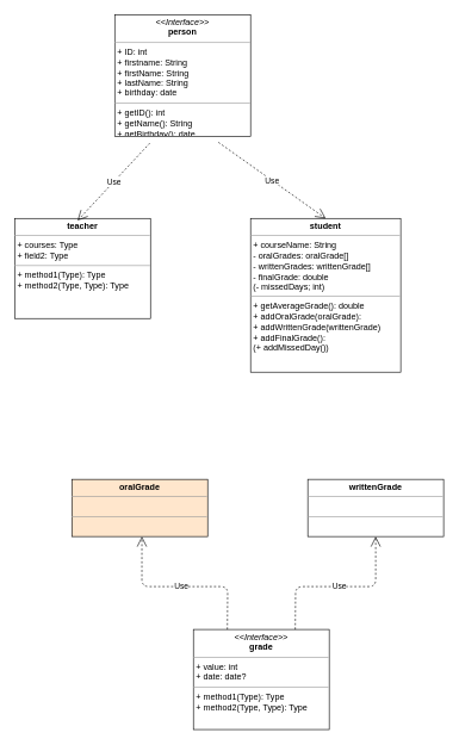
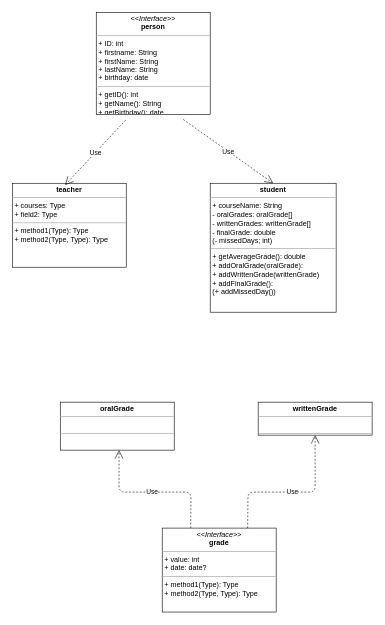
  <mxCell id="0" />
  <mxCell id="1" parent="0" />
- <mxCell id="2" value="&lt;p style=&quot;margin: 0px ; margin-top: 4px ; text-align: center&quot;&gt;&lt;b&gt;writtenGrade&lt;/b&gt;&lt;/p&gt;&lt;hr size=&quot;1&quot;&gt;&lt;p style=&quot;margin: 0px ; margin-left: 4px&quot;&gt;&lt;br&gt;&lt;/p&gt;&lt;hr size=&quot;1&quot;&gt;&lt;p style=&quot;margin: 0px ; margin-left: 4px&quot;&gt;&lt;br&gt;&lt;/p&gt;" style="verticalAlign=top;align=left;overflow=fill;fontSize=12;fontFamily=Helvetica;html=1;rounded=0;shadow=0;comic=0;labelBackgroundColor=none;strokeWidth=1" parent="1" vertex="1"><mxGeometry x="430" y="670" width="190" height="80" as="geometry" /></mxCell>
+ <mxCell id="2" value="&lt;p style=&quot;margin: 0px ; margin-top: 4px ; text-align: center&quot;&gt;&lt;b&gt;writtenGrade&lt;/b&gt;&lt;/p&gt;&lt;hr size=&quot;1&quot;&gt;&lt;p style=&quot;margin: 0px ; margin-left: 4px&quot;&gt;&lt;br&gt;&lt;/p&gt;&lt;hr size=&quot;1&quot;&gt;&lt;p style=&quot;margin: 0px ; margin-left: 4px&quot;&gt;&lt;br&gt;&lt;/p&gt;" style="verticalAlign=top;align=left;overflow=fill;fontSize=12;fontFamily=Helvetica;html=1;rounded=0;shadow=0;comic=0;labelBackgroundColor=none;strokeWidth=1" parent="1" vertex="1"><mxGeometry x="430" y="670" width="190" height="55" as="geometry" /></mxCell>
  <mxCell id="3" value="&lt;p style=&quot;margin: 0px ; margin-top: 4px ; text-align: center&quot;&gt;&lt;i&gt;&amp;lt;&amp;lt;Interface&amp;gt;&amp;gt;&lt;/i&gt;&lt;br&gt;&lt;b&gt;grade&lt;/b&gt;&lt;/p&gt;&lt;hr size=&quot;1&quot;&gt;&lt;p style=&quot;margin: 0px ; margin-left: 4px&quot;&gt;+ value: int&lt;br&gt;+ date: date?&lt;/p&gt;&lt;hr size=&quot;1&quot;&gt;&lt;p style=&quot;margin: 0px ; margin-left: 4px&quot;&gt;+ method1(Type): Type&lt;br&gt;+ method2(Type, Type): Type&lt;/p&gt;" style="verticalAlign=top;align=left;overflow=fill;fontSize=12;fontFamily=Helvetica;html=1;rounded=0;shadow=0;comic=0;labelBackgroundColor=none;strokeWidth=1" parent="1" vertex="1"><mxGeometry x="270" y="880" width="190" height="140" as="geometry" /></mxCell>
  <mxCell id="4" value="&lt;p style=&quot;margin: 0px ; margin-top: 4px ; text-align: center&quot;&gt;&lt;i&gt;&amp;lt;&amp;lt;Interface&amp;gt;&amp;gt;&lt;/i&gt;&lt;br&gt;&lt;b&gt;person&lt;/b&gt;&lt;/p&gt;&lt;hr size=&quot;1&quot;&gt;&lt;p style=&quot;margin: 0px ; margin-left: 4px&quot;&gt;+ ID: int&lt;br&gt;+ firstname: String&lt;/p&gt;&lt;p style=&quot;margin: 0px ; margin-left: 4px&quot;&gt;+ firstName: String&lt;/p&gt;&lt;p style=&quot;margin: 0px ; margin-left: 4px&quot;&gt;+ lastName: String&lt;br&gt;&lt;/p&gt;&lt;p style=&quot;margin: 0px ; margin-left: 4px&quot;&gt;+ birthday: date&lt;/p&gt;&lt;hr size=&quot;1&quot;&gt;&lt;p style=&quot;margin: 0px ; margin-left: 4px&quot;&gt;+ getID(): int&lt;br&gt;+ getName(): String&lt;/p&gt;&lt;p style=&quot;margin: 0px ; margin-left: 4px&quot;&gt;+ getBirthday(): date&lt;/p&gt;" style="verticalAlign=top;align=left;overflow=fill;fontSize=12;fontFamily=Helvetica;html=1;rounded=0;shadow=0;comic=0;labelBackgroundColor=none;strokeWidth=1" parent="1" vertex="1"><mxGeometry x="160" y="20" width="190" height="170" as="geometry" /></mxCell>
  <mxCell id="5" value="&lt;p style=&quot;margin: 0px ; margin-top: 4px ; text-align: center&quot;&gt;&lt;b&gt;teacher&lt;/b&gt;&lt;/p&gt;&lt;hr size=&quot;1&quot;&gt;&lt;p style=&quot;margin: 0px ; margin-left: 4px&quot;&gt;+ courses: Type&lt;br&gt;+ field2: Type&lt;/p&gt;&lt;hr size=&quot;1&quot;&gt;&lt;p style=&quot;margin: 0px ; margin-left: 4px&quot;&gt;+ method1(Type): Type&lt;br&gt;+ method2(Type, Type): Type&lt;/p&gt;" style="verticalAlign=top;align=left;overflow=fill;fontSize=12;fontFamily=Helvetica;html=1;rounded=0;shadow=0;comic=0;labelBackgroundColor=none;strokeWidth=1" parent="1" vertex="1"><mxGeometry x="20" y="305" width="190" height="140" as="geometry" /></mxCell>
  <mxCell id="6" value="&lt;p style=&quot;margin: 0px ; margin-top: 4px ; text-align: center&quot;&gt;&lt;b&gt;student&lt;/b&gt;&lt;/p&gt;&lt;hr size=&quot;1&quot;&gt;&lt;p style=&quot;margin: 0px ; margin-left: 4px&quot;&gt;+ courseName: String&lt;br&gt;&lt;/p&gt;&lt;p style=&quot;margin: 0px ; margin-left: 4px&quot;&gt;- oralGrades: oralGrade[]&lt;/p&gt;&lt;p style=&quot;margin: 0px ; margin-left: 4px&quot;&gt;- writtenGrades: writtenGrade[]&lt;/p&gt;&lt;p style=&quot;margin: 0px ; margin-left: 4px&quot;&gt;- finalGrade: double&lt;/p&gt;&lt;p style=&quot;margin: 0px ; margin-left: 4px&quot;&gt;(- missedDays; int)&lt;/p&gt;&lt;hr size=&quot;1&quot;&gt;&lt;p style=&quot;margin: 0px ; margin-left: 4px&quot;&gt;+ getAverageGrade(): double&lt;br&gt;&lt;/p&gt;&lt;p style=&quot;margin: 0px ; margin-left: 4px&quot;&gt;+ addOralGrade(oralGrade):&lt;/p&gt;&lt;p style=&quot;margin: 0px ; margin-left: 4px&quot;&gt;+ addWrittenGrade(writtenGrade)&lt;/p&gt;&lt;p style=&quot;margin: 0px ; margin-left: 4px&quot;&gt;+ addFinalGrade():&lt;/p&gt;&lt;p style=&quot;margin: 0px ; margin-left: 4px&quot;&gt;(+ addMissedDay())&lt;/p&gt;" style="verticalAlign=top;align=left;overflow=fill;fontSize=12;fontFamily=Helvetica;html=1;rounded=0;shadow=0;comic=0;labelBackgroundColor=none;strokeWidth=1" parent="1" vertex="1"><mxGeometry x="350" y="305" width="210" height="215" as="geometry" /></mxCell>
  <mxCell id="7" value="Use" style="endArrow=open;endSize=12;dashed=1;html=1;exitX=0.763;exitY=1.05;exitDx=0;exitDy=0;exitPerimeter=0;entryX=0.5;entryY=0;entryDx=0;entryDy=0;" edge="1" parent="1" source="4" target="6"><mxGeometry width="160" relative="1" as="geometry"><mxPoint x="290" y="450" as="sourcePoint" /><mxPoint x="450" y="450" as="targetPoint" /></mxGeometry></mxCell>
  <mxCell id="8" value="Use" style="endArrow=open;endSize=12;dashed=1;html=1;exitX=0.258;exitY=1.057;exitDx=0;exitDy=0;exitPerimeter=0;entryX=0.463;entryY=0.021;entryDx=0;entryDy=0;entryPerimeter=0;" edge="1" parent="1" source="4" target="5"><mxGeometry width="160" relative="1" as="geometry"><mxPoint x="290" y="250" as="sourcePoint" /><mxPoint x="450" y="250" as="targetPoint" /></mxGeometry></mxCell>
- <mxCell id="9" value="&lt;p style=&quot;margin: 0px ; margin-top: 4px ; text-align: center&quot;&gt;&lt;b&gt;oralGrade&lt;/b&gt;&lt;/p&gt;&lt;hr size=&quot;1&quot;&gt;&lt;p style=&quot;margin: 0px ; margin-left: 4px&quot;&gt;&lt;br&gt;&lt;/p&gt;&lt;hr size=&quot;1&quot;&gt;&lt;p style=&quot;margin: 0px ; margin-left: 4px&quot;&gt;&lt;br&gt;&lt;/p&gt;" style="verticalAlign=top;align=left;overflow=fill;fontSize=12;fontFamily=Helvetica;html=1;rounded=0;shadow=0;comic=0;labelBackgroundColor=none;strokeWidth=1;fillColor=#ffe6cc;" vertex="1" parent="1"><mxGeometry x="100" y="670" width="190" height="80" as="geometry" /></mxCell>
+ <mxCell id="9" value="&lt;p style=&quot;margin: 0px ; margin-top: 4px ; text-align: center&quot;&gt;&lt;b&gt;oralGrade&lt;/b&gt;&lt;/p&gt;&lt;hr size=&quot;1&quot;&gt;&lt;p style=&quot;margin: 0px ; margin-left: 4px&quot;&gt;&lt;br&gt;&lt;/p&gt;&lt;hr size=&quot;1&quot;&gt;&lt;p style=&quot;margin: 0px ; margin-left: 4px&quot;&gt;&lt;br&gt;&lt;/p&gt;" style="verticalAlign=top;align=left;overflow=fill;fontSize=12;fontFamily=Helvetica;html=1;rounded=0;shadow=0;comic=0;labelBackgroundColor=none;strokeWidth=1" vertex="1" parent="1"><mxGeometry x="100" y="670" width="190" height="80" as="geometry" /></mxCell>
  <mxCell id="10" style="edgeStyle=orthogonalEdgeStyle;rounded=0;orthogonalLoop=1;jettySize=auto;html=1;exitX=0.5;exitY=1;exitDx=0;exitDy=0;" edge="1" parent="1" source="9" target="9"><mxGeometry relative="1" as="geometry" /></mxCell>
  <mxCell id="11" value="Use" style="endArrow=open;endSize=12;dashed=1;html=1;exitX=0.75;exitY=0;exitDx=0;exitDy=0;entryX=0.5;entryY=1;entryDx=0;entryDy=0;" edge="1" parent="1" source="3" target="2"><mxGeometry width="160" relative="1" as="geometry"><mxPoint x="300" y="640" as="sourcePoint" /><mxPoint x="460" y="640" as="targetPoint" /><Array as="points"><mxPoint x="413" y="820" /><mxPoint x="525" y="820" /></Array></mxGeometry></mxCell>
  <mxCell id="12" value="Use" style="endArrow=open;endSize=12;dashed=1;html=1;exitX=0.25;exitY=0;exitDx=0;exitDy=0;" edge="1" parent="1" source="3"><mxGeometry width="160" relative="1" as="geometry"><mxPoint x="300" y="640" as="sourcePoint" /><mxPoint x="198" y="750" as="targetPoint" /><Array as="points"><mxPoint x="318" y="820" /><mxPoint x="198" y="820" /></Array></mxGeometry></mxCell>
